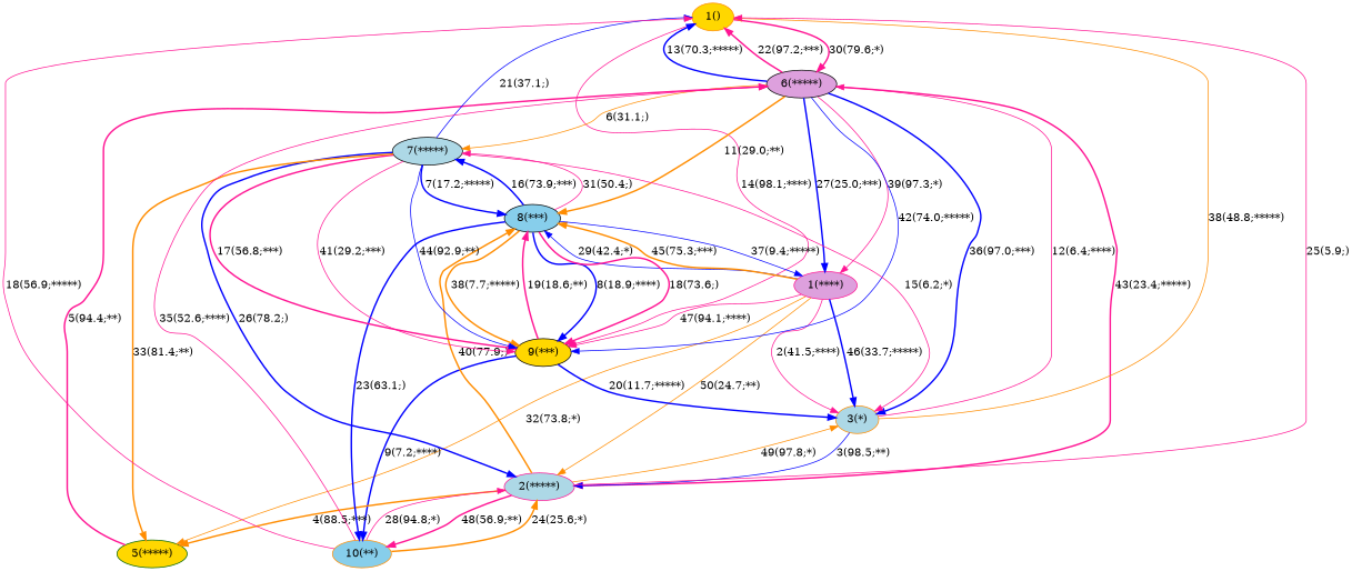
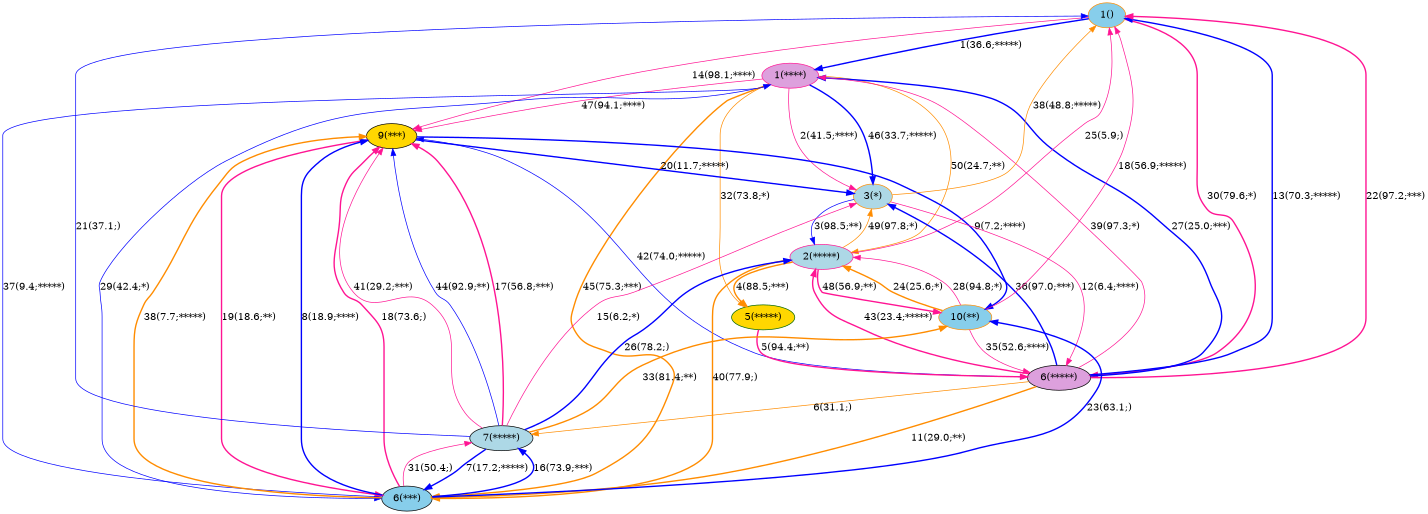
  digraph {
    node [color=black fillcolor=skyblue style=filled]
    edge [color=deeppink style=bold]
-   n1 [color=darkorange fillcolor=gold label="1()"]
+   n1 [color=darkorange label="1()"]
    n2 [color=deeppink fillcolor=plum label="1(****)"]
    n3 [fillcolor=plum label="6(*****)"]
    n4 [fillcolor=gold label="9(***)"]
    n5 [color=darkorange fillcolor=lightblue label="3(*)"]
    n6 [color=deeppink fillcolor=lightblue label="2(*****)"]
    n7 [color=darkgreen fillcolor=gold label="5(*****)"]
-   n8 [label="8(***)"]
+   n8 [label="6(***)"]
    n9 [fillcolor=lightblue label="7(*****)"]
    n10 [color=darkorange label="10(**)"]
+   n1 -> n2 [color=blue label="1(36.6;*****)"]
    n1 -> n3 [label="30(79.6;*)"]
    n1 -> n4 [label="14(98.1;****)" style=solid]
    n2 -> n4 [label="47(94.1;****)" style=solid]
    n2 -> n5 [label="2(41.5;****)" style=solid]
    n2 -> n5 [color=blue label="46(33.7;*****)"]
    n2 -> n6 [color=darkorange label="50(24.7;**)" style=solid]
    n2 -> n7 [color=darkorange label="32(73.8;*)" style=solid]
    n2 -> n8 [color=blue label="29(42.4;*)" style=solid]
    n2 -> n8 [color=darkorange label="45(75.3;***)"]
    n3 -> n1 [color=blue label="13(70.3;*****)"]
    n3 -> n1 [label="22(97.2;***)"]
    n3 -> n2 [color=blue label="27(25.0;***)"]
    n3 -> n2 [label="39(97.3;*)" style=solid]
    n3 -> n4 [color=blue label="42(74.0;*****)" style=solid]
    n3 -> n5 [color=blue label="36(97.0;***)"]
    n3 -> n6 [label="43(23.4;*****)"]
    n3 -> n8 [color=darkorange label="11(29.0;**)"]
    n3 -> n9 [color=darkorange label="6(31.1;)" style=solid]
    n4 -> n5 [color=blue label="20(11.7;*****)"]
    n4 -> n8 [label="19(18.6;**)"]
    n4 -> n10 [color=blue label="9(7.2;****)"]
    n5 -> n1 [color=darkorange label="38(48.8;*****)" style=solid]
    n5 -> n3 [label="12(6.4;****)" style=solid]
    n5 -> n6 [color=blue label="3(98.5;**)" style=solid]
    n6 -> n1 [label="25(5.9;)" style=solid]
    n6 -> n5 [color=darkorange label="49(97.8;*)" style=solid]
    n6 -> n7 [color=darkorange label="4(88.5;***)"]
    n6 -> n8 [color=darkorange label="40(77.9;)"]
    n6 -> n10 [label="48(56.9;**)"]
    n7 -> n3 [label="5(94.4;**)"]
    n8 -> n2 [color=blue label="37(9.4;*****)" style=solid]
    n8 -> n4 [color=blue label="8(18.9;****)"]
    n8 -> n4 [label="18(73.6;)"]
    n8 -> n4 [color=darkorange label="38(7.7;*****)"]
    n8 -> n9 [color=blue label="16(73.9;***)"]
    n8 -> n9 [label="31(50.4;)" style=solid]
    n8 -> n10 [color=blue label="23(63.1;)"]
    n9 -> n1 [color=blue label="21(37.1;)" style=solid]
    n9 -> n4 [label="17(56.8;***)"]
    n9 -> n4 [label="41(29.2;***)" style=solid]
    n9 -> n4 [color=blue label="44(92.9;**)" style=solid]
    n9 -> n5 [label="15(6.2;*)" style=solid]
    n9 -> n6 [color=blue label="26(78.2;)"]
-   n9 -> n7 [color=darkorange label="33(81.4;**)"]
+   n9 -> n10 [color=darkorange label="33(81.4;**)"]
    n9 -> n8 [color=blue label="7(17.2;*****)"]
    n10 -> n1 [label="18(56.9;*****)" style=solid]
    n10 -> n3 [label="35(52.6;****)" style=solid]
    n10 -> n6 [color=darkorange label="24(25.6;*)"]
    n10 -> n6 [label="28(94.8;*)" style=solid]
  }
